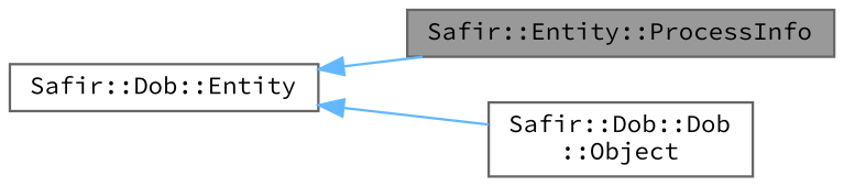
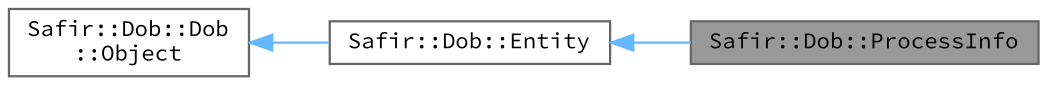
  digraph {
    fontname="Source Code Pro"
    rankdir=LR
    node [color=gray40 fillcolor=white fontname="Source Code Pro" fontsize=10 shape=box style=filled]
    edge [color=steelblue1 dir=back fontname="Source Code Pro" fontsize=10 labelfontname=Helvetica labelfontsize=10 style=solid]
-   n1 [fillcolor=grey60 fontcolor=black height=0.2 label="Safir::Entity::ProcessInfo" width=0.4]
+   n1 [fillcolor=grey60 fontcolor=black height=0.2 label="Safir::Dob::ProcessInfo" width=0.4]
    n2 [height=0.2 label="Safir::Dob::Entity" width=0.4]
    n3 [height=0.2 label="Safir::Dob::Dob\l::Object" width=0.4]
    n2 -> n1
-   n2 -> n3
+   n3 -> n2
  }
